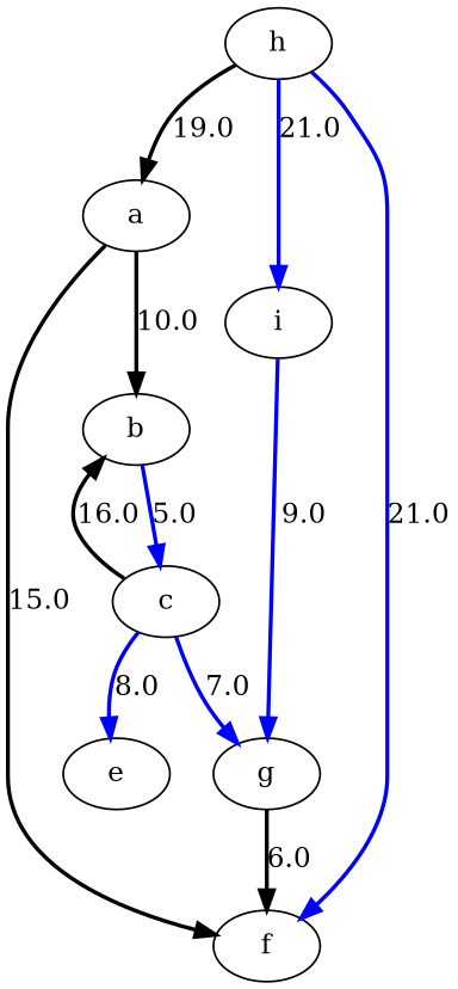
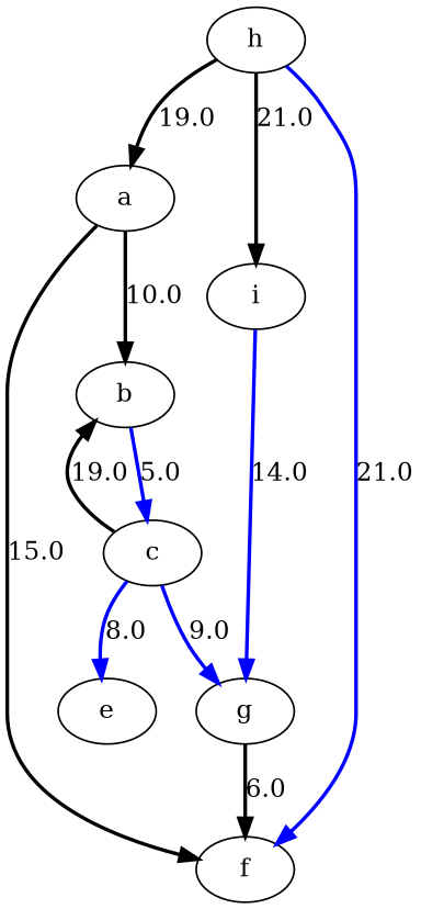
  digraph {
    edge [style=bold color=blue]
    a
    b
    f
    c
    g
    e
    h
    i
    a -> b [label=10.0 color=""]
    a -> f [label=15.0 color=""]
    b -> c [label=5.0]
-   c -> b [label=16.0 color=""]
-   c -> g [label=7.0]
+   c -> b [label=19.0 color=""]
+   c -> g [label=9.0]
    c -> e [label=8.0]
    g -> f [label=6.0 color=""]
    h -> a [label=19.0 color=""]
    h -> f [label=21.0]
-   h -> i [label=21.0]
-   i -> g [label=9.0]
+   h -> i [color=black label=21.0]
+   i -> g [label=14.0]
  }
